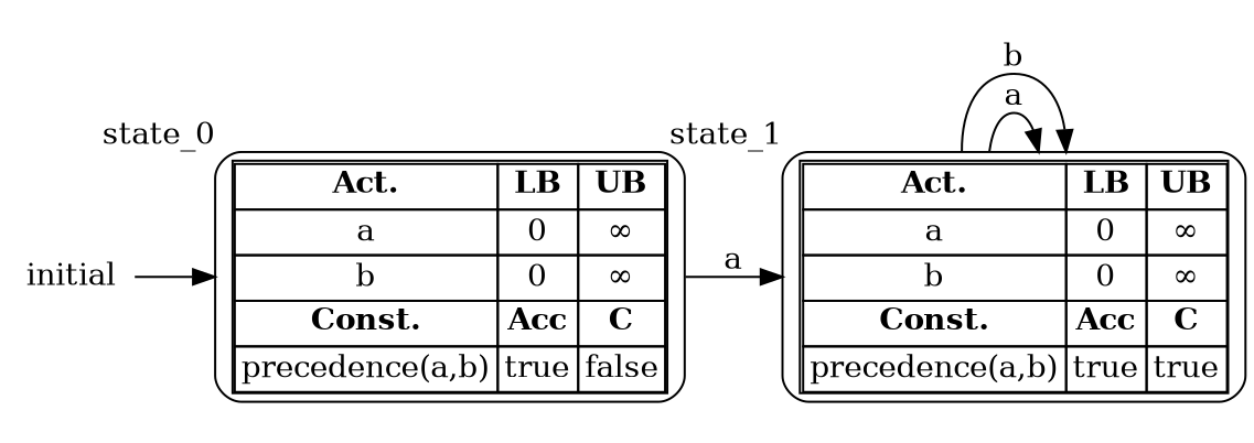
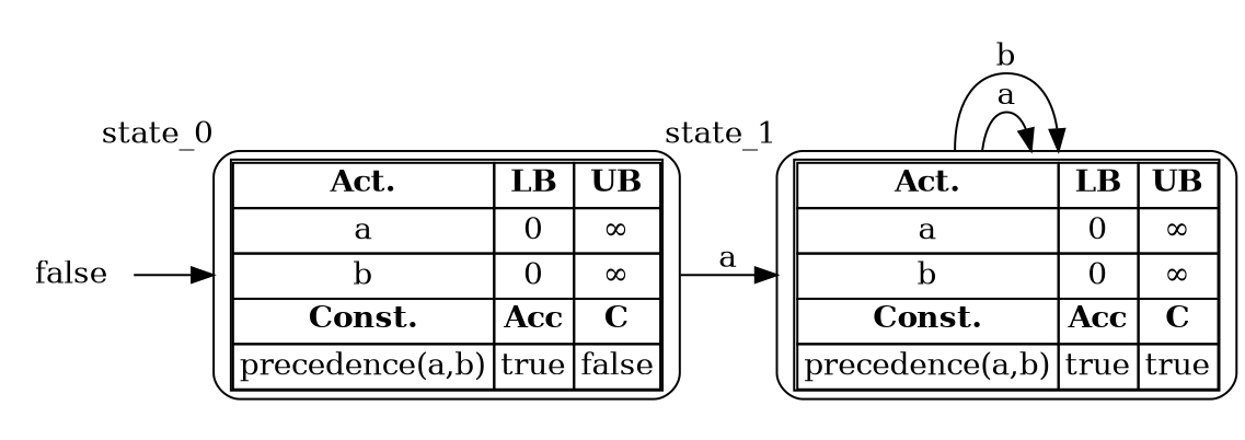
  digraph {
    compound=true
    rankdir=LR
    node [shape=box style=rounded]
    n1 [label=<<TABLE BORDER="1" CELLBORDER="1" CELLSPACING="0"> <TR><TD><B>Act.</B></TD><TD><B>LB</B></TD><TD><B>UB</B></TD></TR> <TR><TD>a</TD><TD>0</TD><TD>&infin;</TD></TR> <TR><TD>b</TD><TD>0</TD><TD>&infin;</TD></TR> <TR><TD><B>Const.</B></TD><TD><B>Acc</B></TD><TD><B>C</B></TD></TR> <TR><TD>precedence(a,b)</TD><TD>true</TD><TD>true</TD></TR> </TABLE>> xlabel=state_1]
-   initial [shape=plaintext style=""]
+   initial [shape=plaintext label=false style=""]
    n3 [label=<<TABLE BORDER="1" CELLBORDER="1" CELLSPACING="0"> <TR><TD><B>Act.</B></TD><TD><B>LB</B></TD><TD><B>UB</B></TD></TR> <TR><TD>a</TD><TD>0</TD><TD>&infin;</TD></TR> <TR><TD>b</TD><TD>0</TD><TD>&infin;</TD></TR> <TR><TD><B>Const.</B></TD><TD><B>Acc</B></TD><TD><B>C</B></TD></TR> <TR><TD>precedence(a,b)</TD><TD>true</TD><TD>false</TD></TR> </TABLE>> xlabel=state_0]
    n1 -> n1 [label=a]
    n1 -> n1 [label=b]
    initial -> n3
    n3 -> n1 [label=a]
    n3 -> n3 [style=invis]
  }
